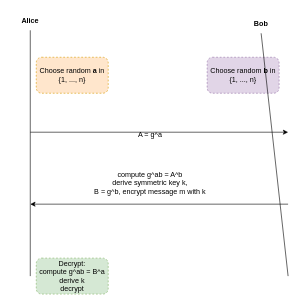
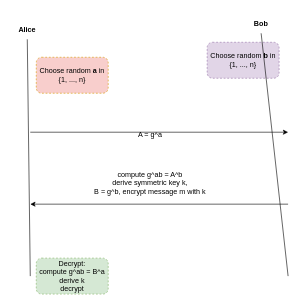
  <mxCell id="0" />
  <mxCell id="1" parent="0" />
- <mxCell id="2" value="Choose random &lt;b&gt;a&lt;/b&gt; in {1, ..., n}" style="rounded=1;whiteSpace=wrap;html=1;dashed=1;fillColor=#ffe6cc;strokeColor=#d79b00;" vertex="1" parent="1"><mxGeometry x="60" y="95" width="120" height="60" as="geometry" /></mxCell>
- <mxCell id="3" value="&lt;b&gt;Alice&lt;/b&gt;" style="text;html=1;align=center;verticalAlign=middle;whiteSpace=wrap;rounded=0;" vertex="1" parent="1"><mxGeometry x="20" y="20" width="60" height="30" as="geometry" /></mxCell>
- <mxCell id="4" value="Choose random &lt;b&gt;b&lt;/b&gt; in {1, ..., n}" style="rounded=1;whiteSpace=wrap;html=1;dashed=1;fillColor=#e1d5e7;strokeColor=#9673a6;" vertex="1" parent="1"><mxGeometry x="345" y="95" width="120" height="60" as="geometry" /></mxCell>
+ <mxCell id="2" value="Choose random &lt;b&gt;a&lt;/b&gt; in {1, ..., n}" style="rounded=1;whiteSpace=wrap;html=1;dashed=1;fillColor=#f8cecc;strokeColor=#d79b00;" vertex="1" parent="1"><mxGeometry x="60" y="95" width="120" height="60" as="geometry" /></mxCell>
+ <mxCell id="3" value="&lt;b&gt;Alice&lt;/b&gt;" style="text;html=1;align=center;verticalAlign=middle;whiteSpace=wrap;rounded=0;" vertex="1" parent="1"><mxGeometry x="15" y="35" width="60" height="30" as="geometry" /></mxCell>
+ <mxCell id="4" value="Choose random &lt;b&gt;b&lt;/b&gt; in {1, ..., n}" style="rounded=1;whiteSpace=wrap;html=1;dashed=1;fillColor=#e1d5e7;strokeColor=#9673a6;" vertex="1" parent="1"><mxGeometry x="345" y="70" width="120" height="60" as="geometry" /></mxCell>
  <mxCell id="5" value="&lt;b&gt;Bob&lt;/b&gt;" style="text;html=1;align=center;verticalAlign=middle;whiteSpace=wrap;rounded=0;" vertex="1" parent="1"><mxGeometry x="405" y="25" width="60" height="30" as="geometry" /></mxCell>
  <mxCell id="6" value="" style="endArrow=classic;html=1;rounded=0;" edge="1" parent="1"><mxGeometry width="50" height="50" relative="1" as="geometry"><mxPoint x="50" y="220" as="sourcePoint" /><mxPoint x="480" y="220" as="targetPoint" /></mxGeometry></mxCell>
  <mxCell id="7" value="A = g^a" style="text;html=1;align=center;verticalAlign=middle;whiteSpace=wrap;rounded=0;" vertex="1" parent="1"><mxGeometry x="220" y="210" width="60" height="30" as="geometry" /></mxCell>
  <mxCell id="8" value="" style="endArrow=classic;html=1;rounded=0;" edge="1" parent="1"><mxGeometry width="50" height="50" relative="1" as="geometry"><mxPoint x="480" y="340" as="sourcePoint" /><mxPoint x="50" y="340" as="targetPoint" /></mxGeometry></mxCell>
  <mxCell id="9" value="compute g^ab = A^b&lt;br&gt;&lt;div&gt;derive symmetric key k,&lt;/div&gt;&lt;div&gt;B = g^b, encrypt message m with k&lt;br&gt;&lt;/div&gt;" style="text;html=1;align=center;verticalAlign=middle;whiteSpace=wrap;rounded=0;" vertex="1" parent="1"><mxGeometry x="155" y="270" width="190" height="70" as="geometry" /></mxCell>
  <mxCell id="10" value="" style="endArrow=none;html=1;rounded=0;entryX=0.5;entryY=1;entryDx=0;entryDy=0;" edge="1" parent="1" target="3"><mxGeometry width="50" height="50" relative="1" as="geometry"><mxPoint x="50" y="460" as="sourcePoint" /><mxPoint x="590" y="270" as="targetPoint" /></mxGeometry></mxCell>
  <mxCell id="11" value="" style="endArrow=none;html=1;rounded=0;entryX=0.5;entryY=1;entryDx=0;entryDy=0;" edge="1" parent="1" target="5"><mxGeometry width="50" height="50" relative="1" as="geometry"><mxPoint x="480" y="460" as="sourcePoint" /><mxPoint x="590" y="270" as="targetPoint" /></mxGeometry></mxCell>
  <mxCell id="12" value="Decrypt:&lt;br&gt;compute g^ab = B^a&lt;br&gt;derive k&lt;br&gt;decrypt" style="rounded=1;whiteSpace=wrap;html=1;fillColor=#d5e8d4;strokeColor=#82b366;dashed=1;" vertex="1" parent="1"><mxGeometry x="60" y="430" width="120" height="60" as="geometry" /></mxCell>
